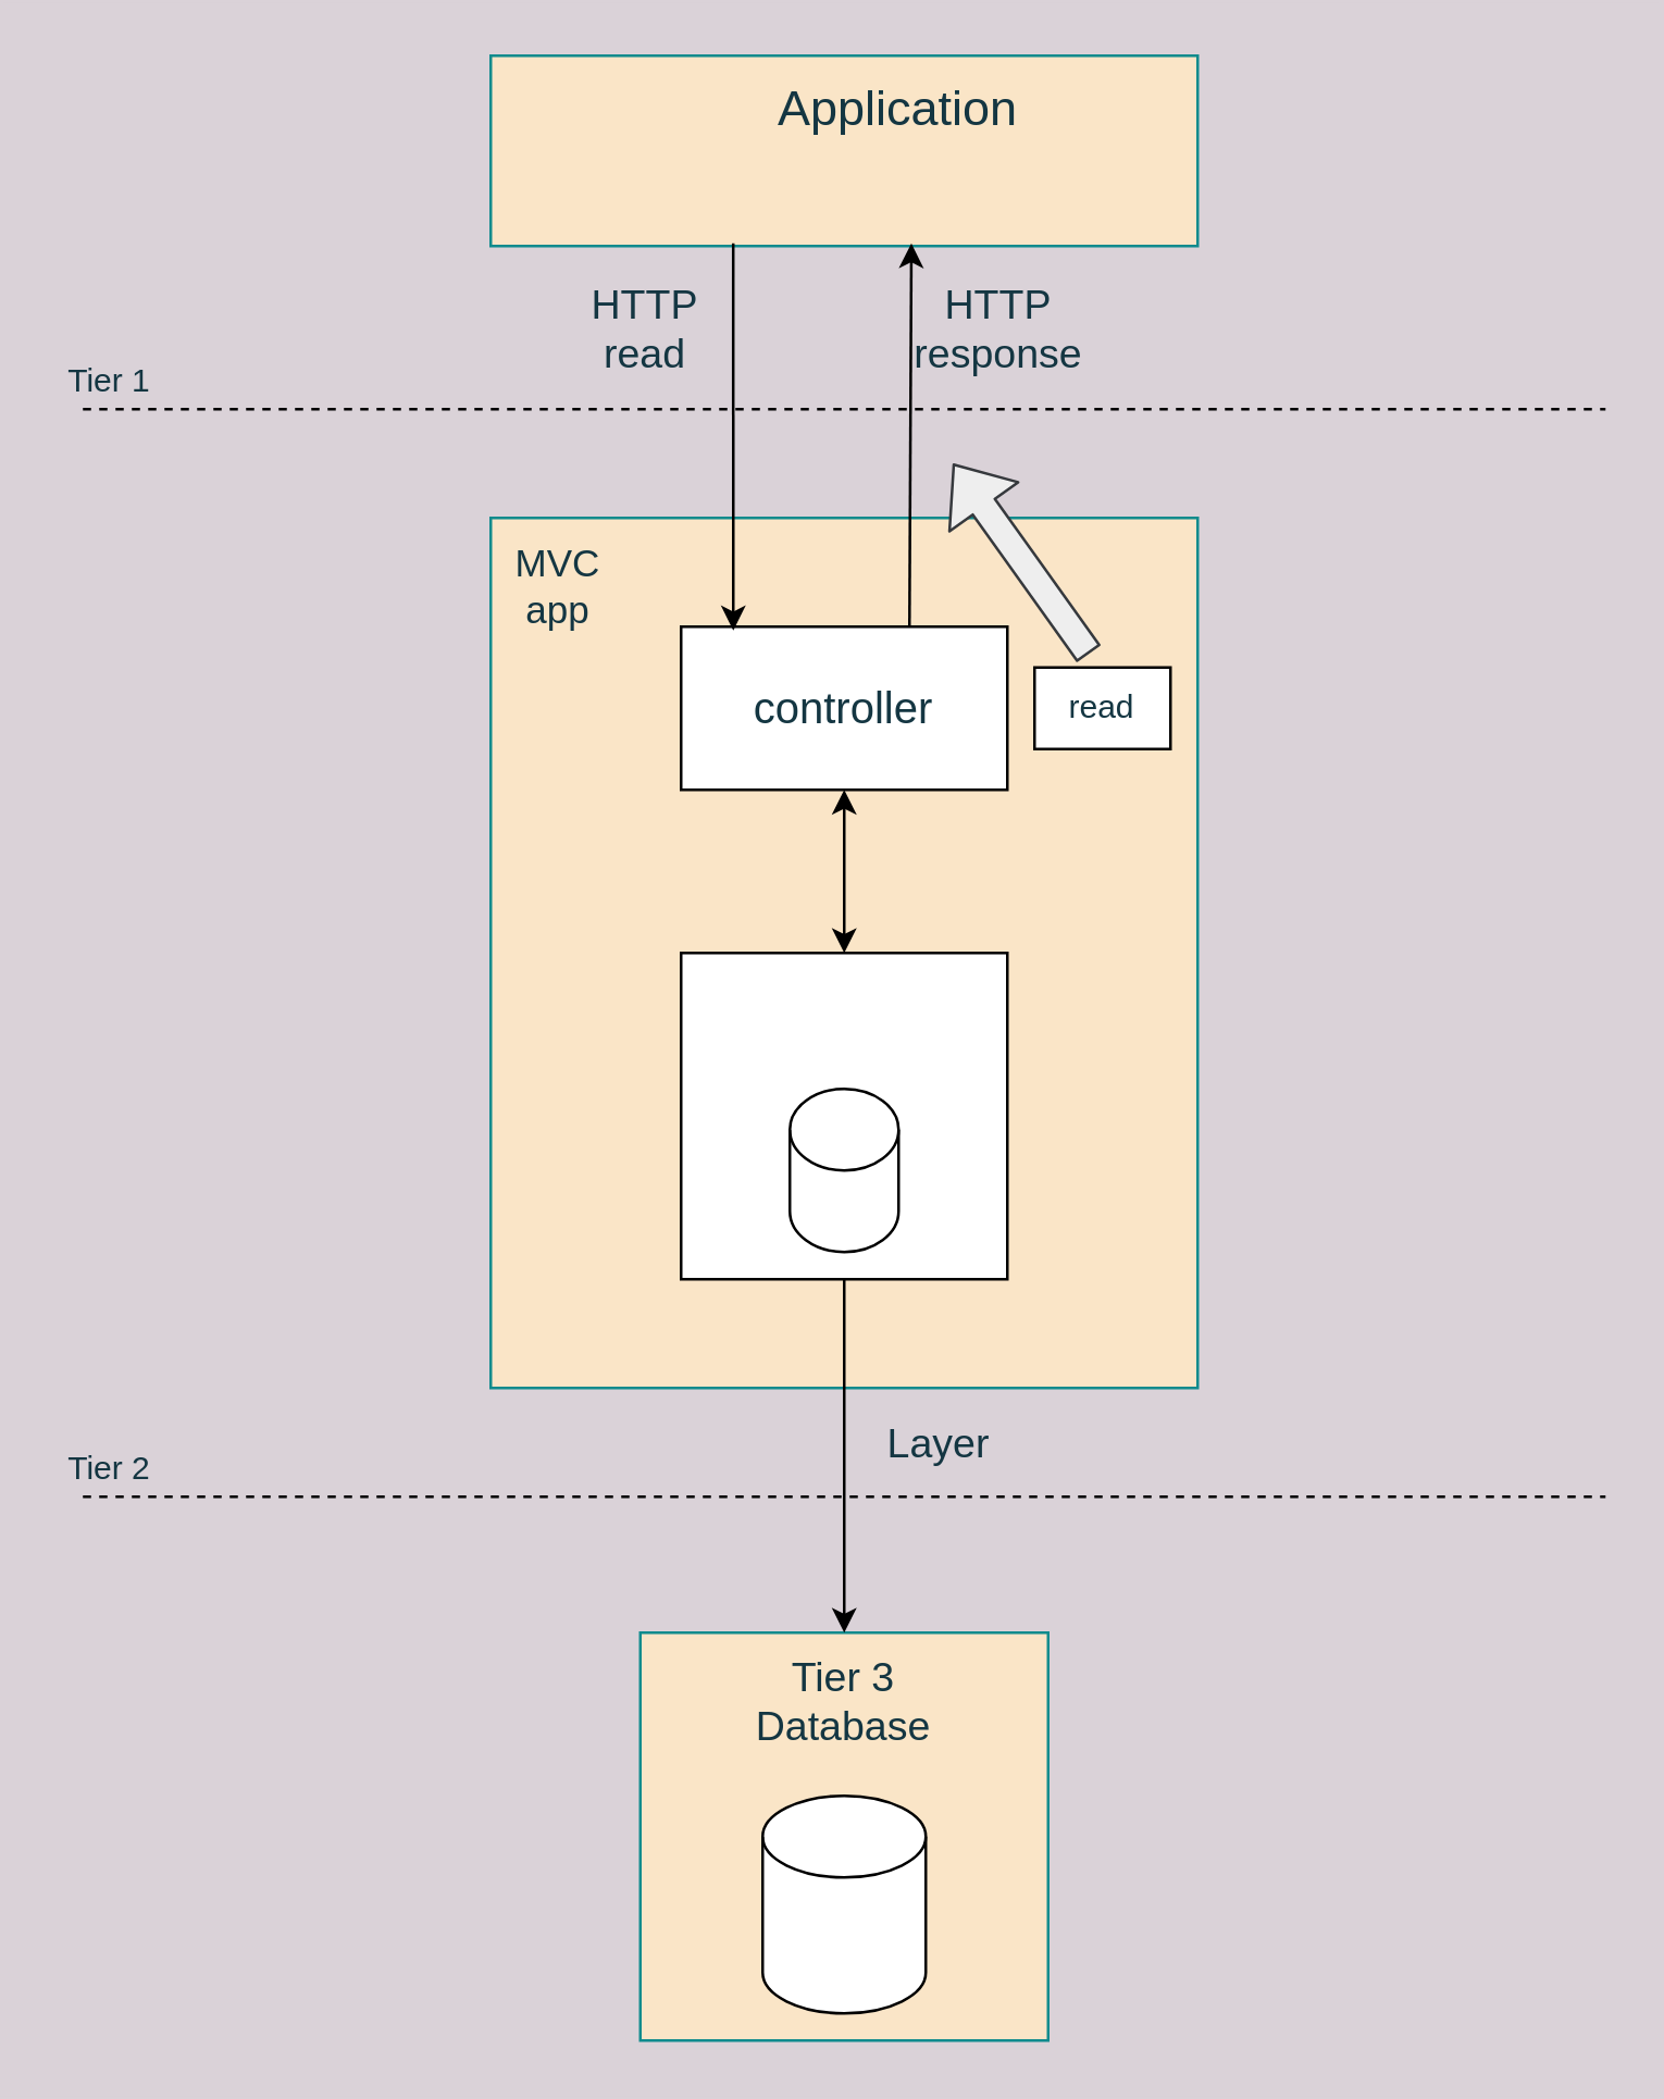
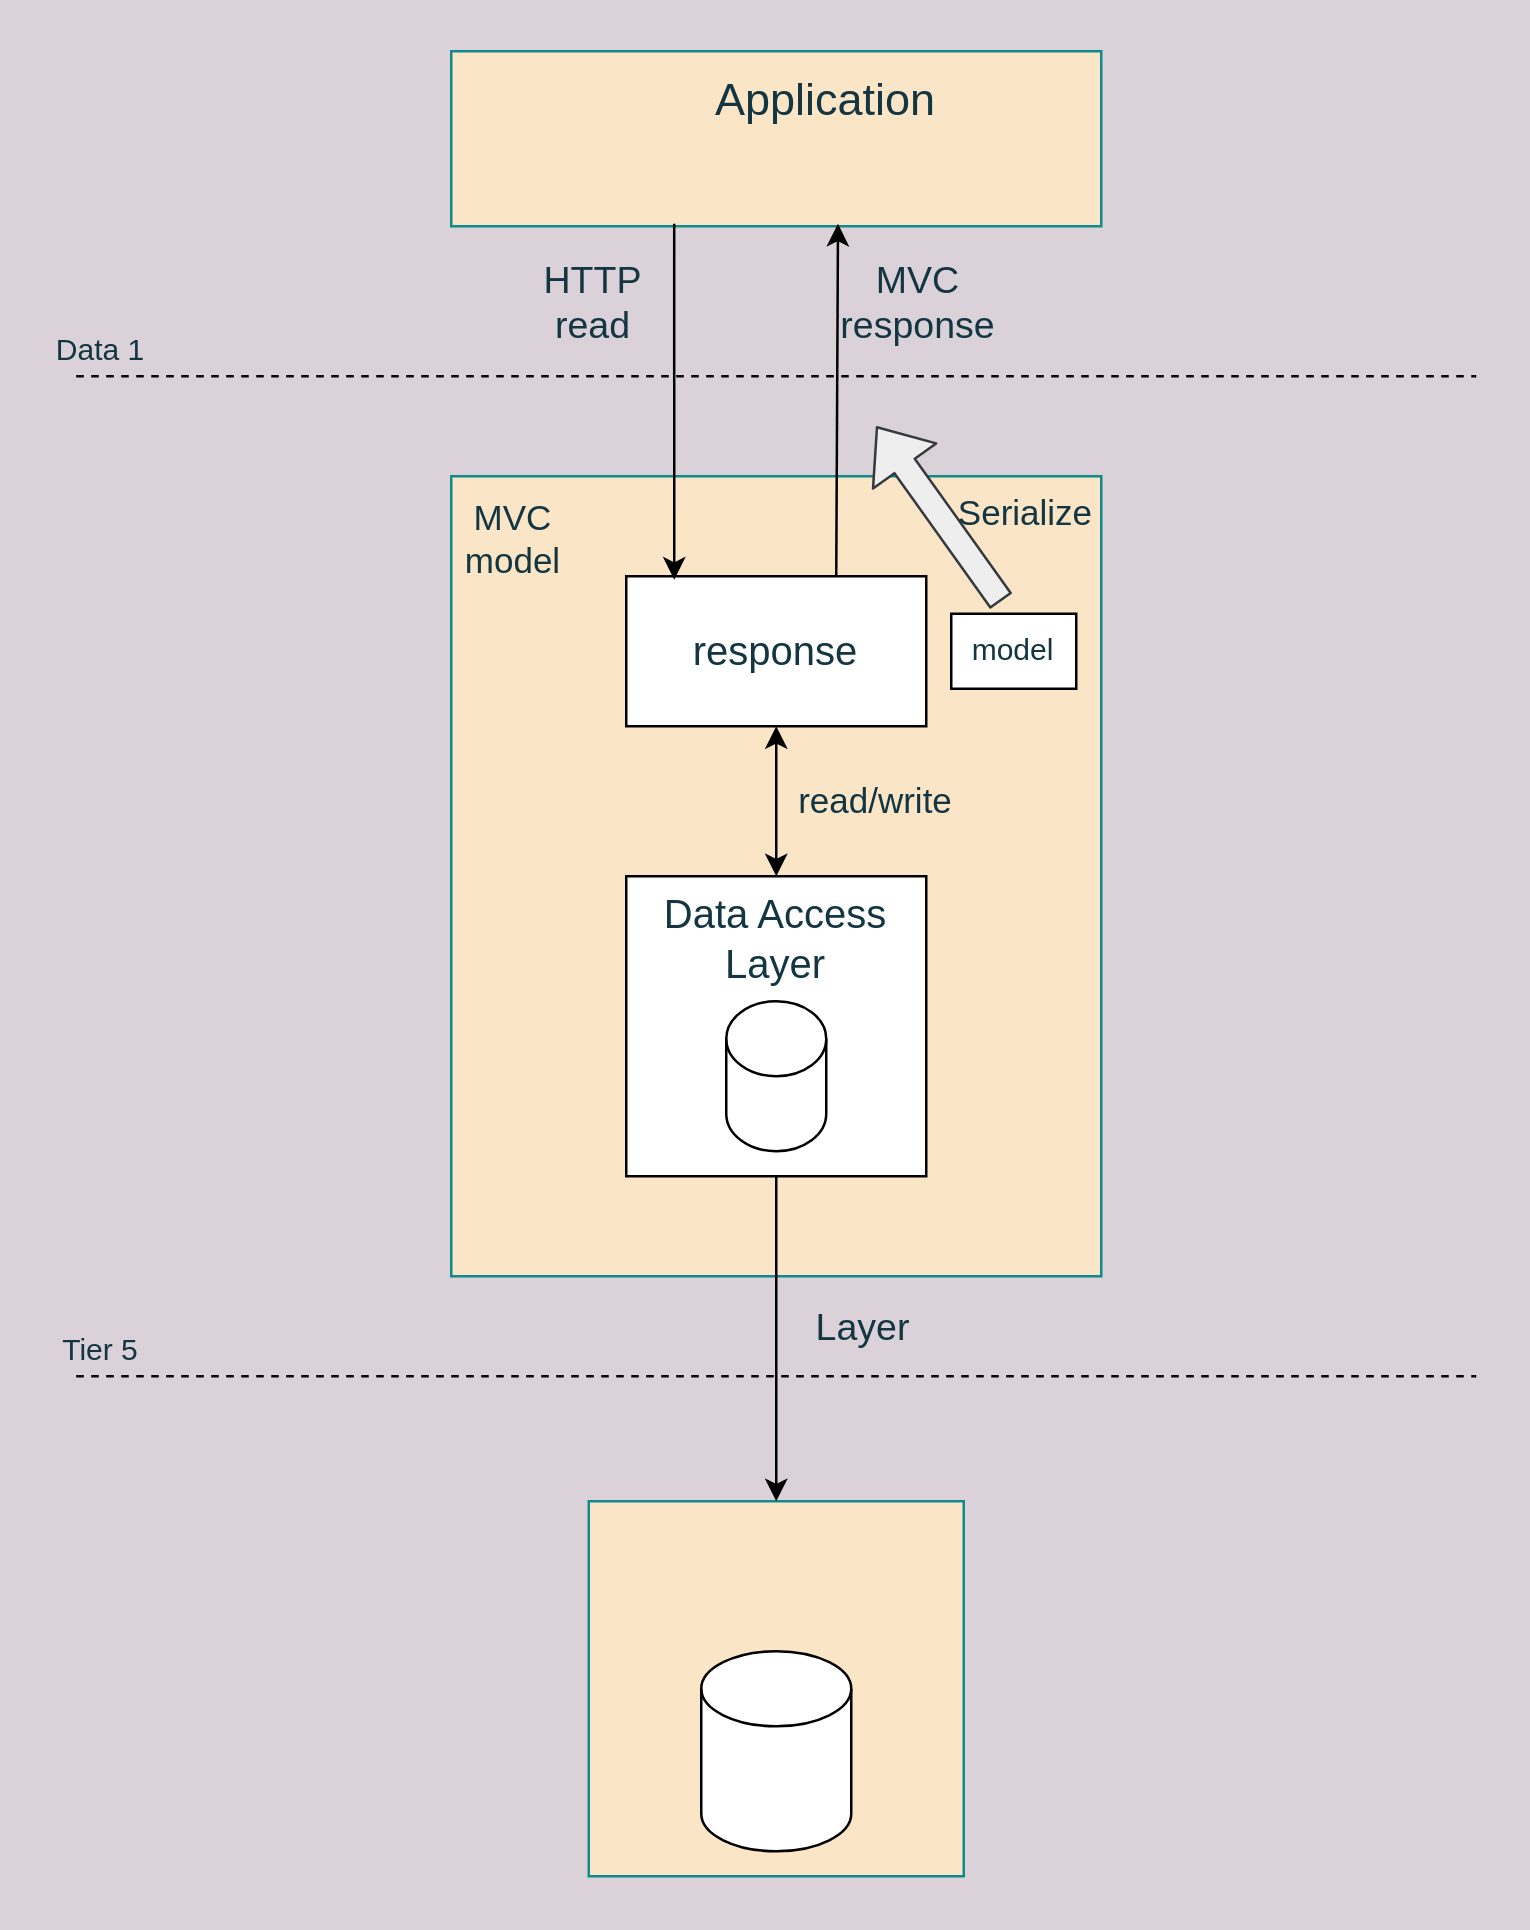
  <mxCell id="0" />
  <mxCell id="1" parent="0" />
  <mxCell id="2" value="" style="whiteSpace=wrap;html=1;strokeColor=#0F8B8D;fillColor=#FAE5C7;fontColor=#143642;direction=south;" vertex="1" parent="1"><mxGeometry x="180" y="190" width="260" height="320" as="geometry" /></mxCell>
  <mxCell id="3" value="" style="whiteSpace=wrap;html=1;strokeColor=#0F8B8D;fillColor=#FAE5C7;fontColor=#143642;" vertex="1" parent="1"><mxGeometry x="180" y="20" width="260" height="70" as="geometry" /></mxCell>
  <mxCell id="4" value="" style="endArrow=none;dashed=1;html=1;fontColor=#143642;labelBackgroundColor=#DAD2D8;" edge="1" parent="1"><mxGeometry width="50" height="50" relative="1" as="geometry"><mxPoint x="30" y="150" as="sourcePoint" /><mxPoint x="590" y="150" as="targetPoint" /></mxGeometry></mxCell>
- <mxCell id="5" value="Tier 1" style="text;html=1;strokeColor=none;fillColor=none;align=center;verticalAlign=middle;whiteSpace=wrap;rounded=0;sketch=0;fontColor=#143642;" vertex="1" parent="1"><mxGeometry x="20" y="130" width="40" height="20" as="geometry" /></mxCell>
+ <mxCell id="5" value="Data 1" style="text;html=1;strokeColor=none;fillColor=none;align=center;verticalAlign=middle;whiteSpace=wrap;rounded=0;sketch=0;fontColor=#143642;" vertex="1" parent="1"><mxGeometry x="20" y="130" width="40" height="20" as="geometry" /></mxCell>
  <mxCell id="6" value="&lt;font style=&quot;font-size: 18px&quot;&gt;Application&lt;/font&gt;" style="text;html=1;strokeColor=none;fillColor=none;align=center;verticalAlign=middle;whiteSpace=wrap;rounded=0;sketch=0;fontColor=#143642;" vertex="1" parent="1"><mxGeometry x="230" y="30" width="200" height="20" as="geometry" /></mxCell>
  <mxCell id="7" value="" style="rounded=0;whiteSpace=wrap;html=1;sketch=0;" vertex="1" parent="1"><mxGeometry x="250" y="230" width="120" height="60" as="geometry" /></mxCell>
- <mxCell id="8" value="&lt;font style=&quot;font-size: 16px&quot;&gt;controller&lt;/font&gt;" style="text;html=1;strokeColor=none;fillColor=none;align=center;verticalAlign=middle;whiteSpace=wrap;rounded=0;sketch=0;fontColor=#143642;" vertex="1" parent="1"><mxGeometry x="270" y="250" width="80" height="20" as="geometry" /></mxCell>
+ <mxCell id="8" value="&lt;font style=&quot;font-size: 16px&quot;&gt;response&lt;/font&gt;" style="text;html=1;strokeColor=none;fillColor=none;align=center;verticalAlign=middle;whiteSpace=wrap;rounded=0;sketch=0;fontColor=#143642;" vertex="1" parent="1"><mxGeometry x="270" y="250" width="80" height="20" as="geometry" /></mxCell>
  <mxCell id="9" value="" style="endArrow=classic;html=1;fontColor=#143642;entryX=0.595;entryY=0.986;entryDx=0;entryDy=0;entryPerimeter=0;" edge="1" parent="1" target="3"><mxGeometry width="50" height="50" relative="1" as="geometry"><mxPoint x="334" y="230" as="sourcePoint" /><mxPoint x="340" y="100" as="targetPoint" /></mxGeometry></mxCell>
- <mxCell id="10" value="&lt;font style=&quot;font-size: 15px&quot;&gt;HTTP response&lt;/font&gt;" style="text;html=1;strokeColor=none;fillColor=none;align=center;verticalAlign=middle;whiteSpace=wrap;rounded=0;sketch=0;fontColor=#143642;" vertex="1" parent="1"><mxGeometry x="334" y="110" width="66" height="20" as="geometry" /></mxCell>
+ <mxCell id="10" value="&lt;font style=&quot;font-size: 15px&quot;&gt;MVC response&lt;/font&gt;" style="text;html=1;strokeColor=none;fillColor=none;align=center;verticalAlign=middle;whiteSpace=wrap;rounded=0;sketch=0;fontColor=#143642;" vertex="1" parent="1"><mxGeometry x="334" y="110" width="66" height="20" as="geometry" /></mxCell>
  <mxCell id="11" value="" style="endArrow=classic;html=1;fontColor=#143642;exitX=0.343;exitY=0.986;exitDx=0;exitDy=0;exitPerimeter=0;entryX=0.16;entryY=0.023;entryDx=0;entryDy=0;entryPerimeter=0;" edge="1" parent="1" source="3" target="7"><mxGeometry width="50" height="50" relative="1" as="geometry"><mxPoint x="310" y="300" as="sourcePoint" /><mxPoint x="360" y="250" as="targetPoint" /><Array as="points" /></mxGeometry></mxCell>
  <mxCell id="12" value="&lt;font style=&quot;font-size: 15px&quot;&gt;HTTP read&lt;/font&gt;" style="text;html=1;strokeColor=none;fillColor=none;align=center;verticalAlign=middle;whiteSpace=wrap;rounded=0;sketch=0;fontColor=#143642;" vertex="1" parent="1"><mxGeometry x="204" y="110" width="66" height="20" as="geometry" /></mxCell>
  <mxCell id="13" value="" style="rounded=0;whiteSpace=wrap;html=1;sketch=0;" vertex="1" parent="1"><mxGeometry x="380" y="245" width="50" height="30" as="geometry" /></mxCell>
- <mxCell id="14" value="read" style="text;html=1;strokeColor=none;fillColor=none;align=center;verticalAlign=middle;whiteSpace=wrap;rounded=0;sketch=0;fontColor=#143642;" vertex="1" parent="1"><mxGeometry x="385" y="250" width="40" height="20" as="geometry" /></mxCell>
+ <mxCell id="14" value="model" style="text;html=1;strokeColor=none;fillColor=none;align=center;verticalAlign=middle;whiteSpace=wrap;rounded=0;sketch=0;fontColor=#143642;" vertex="1" parent="1"><mxGeometry x="385" y="250" width="40" height="20" as="geometry" /></mxCell>
  <mxCell id="15" value="" style="shape=flexArrow;endArrow=classic;html=1;strokeColor=#36393d;fillColor=#eeeeee;fontColor=#143642;" edge="1" parent="1"><mxGeometry width="50" height="50" relative="1" as="geometry"><mxPoint x="400" y="240" as="sourcePoint" /><mxPoint x="350" y="170" as="targetPoint" /></mxGeometry></mxCell>
  <mxCell id="16" value="" style="whiteSpace=wrap;html=1;aspect=fixed;rounded=0;sketch=0;" vertex="1" parent="1"><mxGeometry x="250" y="350" width="120" height="120" as="geometry" /></mxCell>
+ <mxCell id="17" value="&lt;font style=&quot;font-size: 16px&quot;&gt;Data Access Layer&lt;/font&gt;" style="text;html=1;strokeColor=none;fillColor=none;align=center;verticalAlign=middle;whiteSpace=wrap;rounded=0;sketch=0;fontColor=#143642;" vertex="1" parent="1"><mxGeometry x="260" y="360" width="100" height="30" as="geometry" /></mxCell>
  <mxCell id="18" value="" style="shape=cylinder3;whiteSpace=wrap;html=1;boundedLbl=1;backgroundOutline=1;size=15;rounded=0;sketch=0;" vertex="1" parent="1"><mxGeometry x="290" y="400" width="40" height="60" as="geometry" /></mxCell>
  <mxCell id="19" value="" style="endArrow=none;dashed=1;html=1;fontColor=#143642;labelBackgroundColor=#DAD2D8;" edge="1" parent="1"><mxGeometry width="50" height="50" relative="1" as="geometry"><mxPoint x="30" y="550" as="sourcePoint" /><mxPoint x="590" y="550" as="targetPoint" /></mxGeometry></mxCell>
- <mxCell id="20" value="Tier 2" style="text;html=1;strokeColor=none;fillColor=none;align=center;verticalAlign=middle;whiteSpace=wrap;rounded=0;sketch=0;fontColor=#143642;" vertex="1" parent="1"><mxGeometry x="20" y="530" width="40" height="20" as="geometry" /></mxCell>
+ <mxCell id="20" value="Tier 5" style="text;html=1;strokeColor=none;fillColor=none;align=center;verticalAlign=middle;whiteSpace=wrap;rounded=0;sketch=0;fontColor=#143642;" vertex="1" parent="1"><mxGeometry x="20" y="530" width="40" height="20" as="geometry" /></mxCell>
  <mxCell id="21" value="" style="endArrow=classic;startArrow=classic;html=1;fontColor=#143642;entryX=0.5;entryY=1;entryDx=0;entryDy=0;exitX=0.5;exitY=0;exitDx=0;exitDy=0;" edge="1" parent="1" source="16" target="7"><mxGeometry width="50" height="50" relative="1" as="geometry"><mxPoint x="270" y="350" as="sourcePoint" /><mxPoint x="320" y="300" as="targetPoint" /></mxGeometry></mxCell>
+ <mxCell id="22" value="&lt;font style=&quot;font-size: 14px&quot;&gt;read/write&lt;/font&gt;" style="text;html=1;strokeColor=none;fillColor=none;align=center;verticalAlign=middle;whiteSpace=wrap;rounded=0;sketch=0;fontColor=#143642;" vertex="1" parent="1"><mxGeometry x="310" y="310" width="80" height="20" as="geometry" /></mxCell>
  <mxCell id="23" value="" style="whiteSpace=wrap;html=1;aspect=fixed;rounded=0;sketch=0;strokeColor=#0F8B8D;fillColor=#FAE5C7;fontColor=#143642;" vertex="1" parent="1"><mxGeometry x="235" y="600" width="150" height="150" as="geometry" /></mxCell>
  <mxCell id="24" value="" style="shape=cylinder3;whiteSpace=wrap;html=1;boundedLbl=1;backgroundOutline=1;size=15;rounded=0;sketch=0;" vertex="1" parent="1"><mxGeometry x="280" y="660" width="60" height="80" as="geometry" /></mxCell>
- <mxCell id="25" value="&lt;font style=&quot;font-size: 15px&quot;&gt;Tier 3&lt;br&gt;Database&lt;br&gt;&lt;/font&gt;" style="text;html=1;strokeColor=none;fillColor=none;align=center;verticalAlign=middle;whiteSpace=wrap;rounded=0;sketch=0;fontColor=#143642;" vertex="1" parent="1"><mxGeometry x="280" y="610" width="60" height="30" as="geometry" /></mxCell>
  <mxCell id="26" value="" style="endArrow=classic;html=1;fontColor=#143642;entryX=0.5;entryY=0;entryDx=0;entryDy=0;exitX=0.5;exitY=1;exitDx=0;exitDy=0;" edge="1" parent="1" source="16" target="23"><mxGeometry width="50" height="50" relative="1" as="geometry"><mxPoint x="270" y="540" as="sourcePoint" /><mxPoint x="320" y="490" as="targetPoint" /></mxGeometry></mxCell>
  <mxCell id="27" value="&lt;font style=&quot;font-size: 15px&quot;&gt;Layer&lt;/font&gt;" style="text;html=1;strokeColor=none;fillColor=none;align=center;verticalAlign=middle;whiteSpace=wrap;rounded=0;sketch=0;fontColor=#143642;" vertex="1" parent="1"><mxGeometry x="320" y="520" width="50" height="20" as="geometry" /></mxCell>
- <mxCell id="28" value="&lt;font style=&quot;font-size: 14px&quot;&gt;MVC app&lt;/font&gt;" style="text;html=1;strokeColor=none;fillColor=none;align=center;verticalAlign=middle;whiteSpace=wrap;rounded=0;sketch=0;fontColor=#143642;" vertex="1" parent="1"><mxGeometry x="180" y="190" width="50" height="50" as="geometry" /></mxCell>
+ <mxCell id="28" value="&lt;font style=&quot;font-size: 14px&quot;&gt;MVC model&lt;/font&gt;" style="text;html=1;strokeColor=none;fillColor=none;align=center;verticalAlign=middle;whiteSpace=wrap;rounded=0;sketch=0;fontColor=#143642;" vertex="1" parent="1"><mxGeometry x="180" y="190" width="50" height="50" as="geometry" /></mxCell>
+ <mxCell id="29" value="&lt;font style=&quot;font-size: 14px&quot;&gt;Serialize&lt;/font&gt;" style="text;html=1;strokeColor=none;fillColor=none;align=center;verticalAlign=middle;whiteSpace=wrap;rounded=0;sketch=0;fontColor=#143642;" vertex="1" parent="1"><mxGeometry x="380" y="190" width="60" height="30" as="geometry" /></mxCell>
